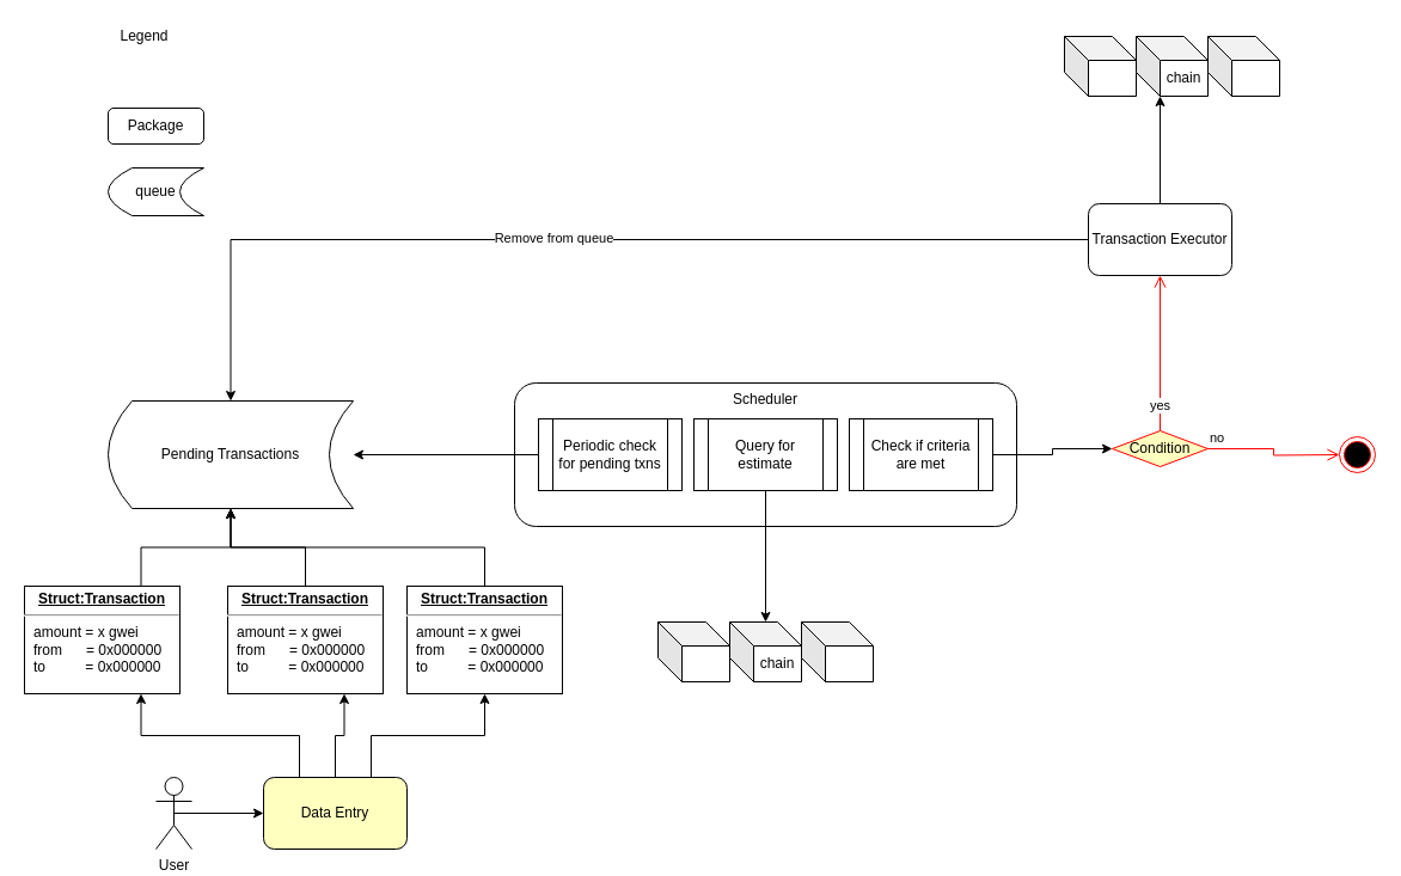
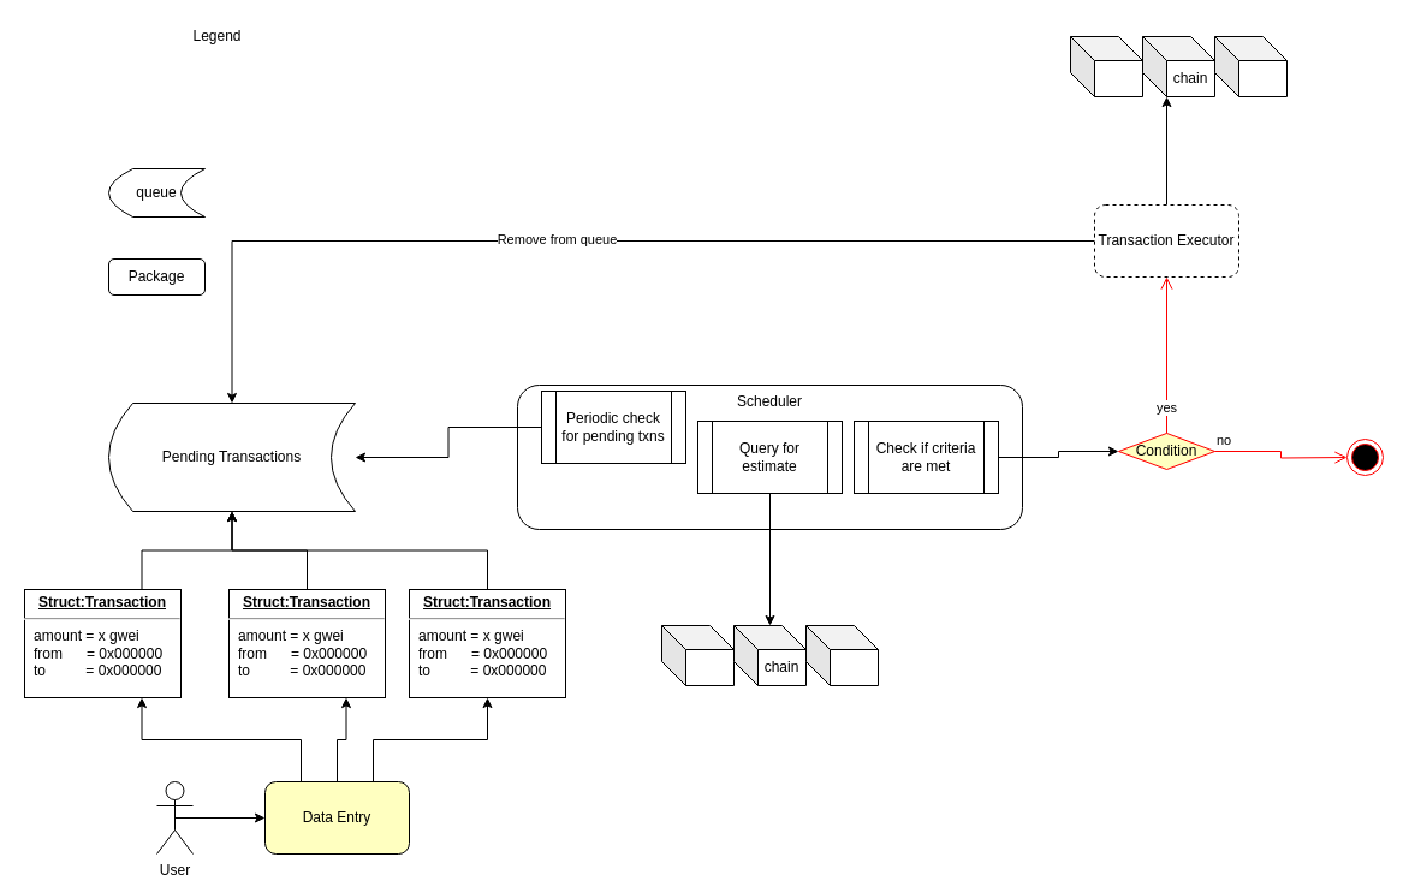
  <mxCell id="0" />
  <mxCell id="1" parent="0" />
  <mxCell id="2" value="Scheduler" style="rounded=1;whiteSpace=wrap;html=1;verticalAlign=top;" vertex="1" parent="1"><mxGeometry x="430" y="320" width="420" height="120" as="geometry" /></mxCell>
  <mxCell id="3" value="Pending Transactions" style="shape=dataStorage;whiteSpace=wrap;html=1;fixedSize=1;" vertex="1" parent="1"><mxGeometry x="90" y="335" width="205" height="90" as="geometry" /></mxCell>
  <mxCell id="4" style="edgeStyle=orthogonalEdgeStyle;rounded=0;orthogonalLoop=1;jettySize=auto;html=1;exitX=0.5;exitY=0;exitDx=0;exitDy=0;entryX=0;entryY=0;entryDx=20;entryDy=50;entryPerimeter=0;" edge="1" parent="1" source="7" target="12"><mxGeometry relative="1" as="geometry" /></mxCell>
  <mxCell id="5" style="edgeStyle=orthogonalEdgeStyle;rounded=0;orthogonalLoop=1;jettySize=auto;html=1;exitX=0;exitY=0.5;exitDx=0;exitDy=0;entryX=0.5;entryY=0;entryDx=0;entryDy=0;" edge="1" parent="1" source="7" target="3"><mxGeometry relative="1" as="geometry" /></mxCell>
  <mxCell id="6" value="Remove from queue" style="edgeLabel;html=1;align=center;verticalAlign=middle;resizable=0;points=[];" vertex="1" connectable="0" parent="5"><mxGeometry x="0.051" y="-2" relative="1" as="geometry"><mxPoint as="offset" /></mxGeometry></mxCell>
- <mxCell id="7" value="Transaction Executor" style="rounded=1;whiteSpace=wrap;html=1;" vertex="1" parent="1"><mxGeometry x="910" y="170" width="120" height="60" as="geometry" /></mxCell>
+ <mxCell id="7" value="Transaction Executor" style="rounded=1;whiteSpace=wrap;html=1;dashed=1;" vertex="1" parent="1"><mxGeometry x="910" y="170" width="120" height="60" as="geometry" /></mxCell>
  <mxCell id="8" style="edgeStyle=orthogonalEdgeStyle;rounded=0;orthogonalLoop=1;jettySize=auto;html=1;exitX=0.5;exitY=0.5;exitDx=0;exitDy=0;exitPerimeter=0;entryX=0;entryY=0.5;entryDx=0;entryDy=0;" edge="1" parent="1" source="9" target="19"><mxGeometry relative="1" as="geometry" /></mxCell>
  <mxCell id="9" value="User" style="shape=umlActor;verticalLabelPosition=bottom;verticalAlign=top;html=1;" vertex="1" parent="1"><mxGeometry x="130" y="650" width="30" height="60" as="geometry" /></mxCell>
  <mxCell id="10" value="" style="group" vertex="1" connectable="0" parent="1"><mxGeometry x="890" y="30" width="180" height="50" as="geometry" /></mxCell>
  <mxCell id="11" value="" style="shape=cube;whiteSpace=wrap;html=1;boundedLbl=1;backgroundOutline=1;darkOpacity=0.05;darkOpacity2=0.1;" vertex="1" parent="10"><mxGeometry width="60" height="50" as="geometry" /></mxCell>
  <mxCell id="12" value="chain" style="shape=cube;whiteSpace=wrap;html=1;boundedLbl=1;backgroundOutline=1;darkOpacity=0.05;darkOpacity2=0.1;" vertex="1" parent="10"><mxGeometry x="60" width="60" height="50" as="geometry" /></mxCell>
  <mxCell id="13" value="" style="shape=cube;whiteSpace=wrap;html=1;boundedLbl=1;backgroundOutline=1;darkOpacity=0.05;darkOpacity2=0.1;" vertex="1" parent="10"><mxGeometry x="120" width="60" height="50" as="geometry" /></mxCell>
  <mxCell id="14" style="edgeStyle=orthogonalEdgeStyle;rounded=0;orthogonalLoop=1;jettySize=auto;html=1;exitX=0.75;exitY=0;exitDx=0;exitDy=0;entryX=0.5;entryY=1;entryDx=0;entryDy=0;" edge="1" parent="1" source="15" target="3"><mxGeometry relative="1" as="geometry" /></mxCell>
  <mxCell id="15" value="&lt;p style=&quot;margin: 0px ; margin-top: 4px ; text-align: center ; text-decoration: underline&quot;&gt;&lt;b&gt;Struct:Transaction&lt;/b&gt;&lt;/p&gt;&lt;hr&gt;&lt;p style=&quot;margin: 0px ; margin-left: 8px&quot;&gt;amount = x gwei&lt;br&gt;from&amp;nbsp; &amp;nbsp; &amp;nbsp; = 0x000000&lt;br&gt;to&amp;nbsp; &amp;nbsp; &amp;nbsp; &amp;nbsp; &amp;nbsp; = 0x000000&lt;/p&gt;&lt;p style=&quot;margin: 0px ; margin-left: 8px&quot;&gt;&lt;br&gt;&lt;/p&gt;" style="verticalAlign=top;align=left;overflow=fill;fontSize=12;fontFamily=Helvetica;html=1;" vertex="1" parent="1"><mxGeometry x="20" y="490" width="130" height="90" as="geometry" /></mxCell>
  <mxCell id="16" style="edgeStyle=orthogonalEdgeStyle;rounded=0;orthogonalLoop=1;jettySize=auto;html=1;exitX=0.75;exitY=0;exitDx=0;exitDy=0;entryX=0.5;entryY=1;entryDx=0;entryDy=0;" edge="1" parent="1" source="19" target="23"><mxGeometry relative="1" as="geometry" /></mxCell>
  <mxCell id="17" style="edgeStyle=orthogonalEdgeStyle;rounded=0;orthogonalLoop=1;jettySize=auto;html=1;exitX=0.25;exitY=0;exitDx=0;exitDy=0;entryX=0.75;entryY=1;entryDx=0;entryDy=0;" edge="1" parent="1" source="19" target="15"><mxGeometry relative="1" as="geometry" /></mxCell>
  <mxCell id="18" style="edgeStyle=orthogonalEdgeStyle;rounded=0;orthogonalLoop=1;jettySize=auto;html=1;exitX=0.5;exitY=0;exitDx=0;exitDy=0;entryX=0.75;entryY=1;entryDx=0;entryDy=0;" edge="1" parent="1" source="19" target="21"><mxGeometry relative="1" as="geometry" /></mxCell>
  <mxCell id="19" value="Data Entry" style="rounded=1;whiteSpace=wrap;html=1;fillColor=#ffffc0;" vertex="1" parent="1"><mxGeometry x="220" y="650" width="120" height="60" as="geometry" /></mxCell>
  <mxCell id="20" style="edgeStyle=orthogonalEdgeStyle;rounded=0;orthogonalLoop=1;jettySize=auto;html=1;exitX=0.5;exitY=0;exitDx=0;exitDy=0;entryX=0.5;entryY=1;entryDx=0;entryDy=0;" edge="1" parent="1" source="21" target="3"><mxGeometry relative="1" as="geometry" /></mxCell>
  <mxCell id="21" value="&lt;p style=&quot;margin: 0px ; margin-top: 4px ; text-align: center ; text-decoration: underline&quot;&gt;&lt;b&gt;Struct:Transaction&lt;/b&gt;&lt;/p&gt;&lt;hr&gt;&lt;p style=&quot;margin: 0px ; margin-left: 8px&quot;&gt;amount = x gwei&lt;br&gt;from&amp;nbsp; &amp;nbsp; &amp;nbsp; = 0x000000&lt;br&gt;to&amp;nbsp; &amp;nbsp; &amp;nbsp; &amp;nbsp; &amp;nbsp; = 0x000000&lt;/p&gt;&lt;p style=&quot;margin: 0px ; margin-left: 8px&quot;&gt;&lt;br&gt;&lt;/p&gt;" style="verticalAlign=top;align=left;overflow=fill;fontSize=12;fontFamily=Helvetica;html=1;" vertex="1" parent="1"><mxGeometry x="190" y="490" width="130" height="90" as="geometry" /></mxCell>
  <mxCell id="22" style="edgeStyle=orthogonalEdgeStyle;rounded=0;orthogonalLoop=1;jettySize=auto;html=1;exitX=0.5;exitY=0;exitDx=0;exitDy=0;entryX=0.5;entryY=1;entryDx=0;entryDy=0;" edge="1" parent="1" source="23" target="3"><mxGeometry relative="1" as="geometry" /></mxCell>
  <mxCell id="23" value="&lt;p style=&quot;margin: 0px ; margin-top: 4px ; text-align: center ; text-decoration: underline&quot;&gt;&lt;b&gt;Struct:Transaction&lt;/b&gt;&lt;/p&gt;&lt;hr&gt;&lt;p style=&quot;margin: 0px ; margin-left: 8px&quot;&gt;amount = x gwei&lt;br&gt;from&amp;nbsp; &amp;nbsp; &amp;nbsp; = 0x000000&lt;br&gt;to&amp;nbsp; &amp;nbsp; &amp;nbsp; &amp;nbsp; &amp;nbsp; = 0x000000&lt;/p&gt;&lt;p style=&quot;margin: 0px ; margin-left: 8px&quot;&gt;&lt;br&gt;&lt;/p&gt;" style="verticalAlign=top;align=left;overflow=fill;fontSize=12;fontFamily=Helvetica;html=1;" vertex="1" parent="1"><mxGeometry x="340" y="490" width="130" height="90" as="geometry" /></mxCell>
  <mxCell id="24" value="" style="group" vertex="1" connectable="0" parent="1"><mxGeometry x="550" y="520" width="180" height="50" as="geometry" /></mxCell>
  <mxCell id="25" value="" style="shape=cube;whiteSpace=wrap;html=1;boundedLbl=1;backgroundOutline=1;darkOpacity=0.05;darkOpacity2=0.1;" vertex="1" parent="24"><mxGeometry width="60" height="50" as="geometry" /></mxCell>
  <mxCell id="26" value="chain" style="shape=cube;whiteSpace=wrap;html=1;boundedLbl=1;backgroundOutline=1;darkOpacity=0.05;darkOpacity2=0.1;" vertex="1" parent="24"><mxGeometry x="60" width="60" height="50" as="geometry" /></mxCell>
  <mxCell id="27" value="" style="shape=cube;whiteSpace=wrap;html=1;boundedLbl=1;backgroundOutline=1;darkOpacity=0.05;darkOpacity2=0.1;" vertex="1" parent="24"><mxGeometry x="120" width="60" height="50" as="geometry" /></mxCell>
  <mxCell id="28" style="edgeStyle=orthogonalEdgeStyle;rounded=0;orthogonalLoop=1;jettySize=auto;html=1;exitX=0;exitY=0.5;exitDx=0;exitDy=0;entryX=1;entryY=0.5;entryDx=0;entryDy=0;" edge="1" parent="1" source="29" target="3"><mxGeometry relative="1" as="geometry" /></mxCell>
- <mxCell id="29" value="Periodic check for pending txns" style="shape=process;whiteSpace=wrap;html=1;backgroundOutline=1;" vertex="1" parent="1"><mxGeometry x="450" y="350" width="120" height="60" as="geometry" /></mxCell>
+ <mxCell id="29" value="Periodic check for pending txns" style="shape=process;whiteSpace=wrap;html=1;backgroundOutline=1;" vertex="1" parent="1"><mxGeometry x="450" y="325" width="120" height="60" as="geometry" /></mxCell>
  <mxCell id="30" style="edgeStyle=orthogonalEdgeStyle;rounded=0;orthogonalLoop=1;jettySize=auto;html=1;exitX=0.5;exitY=1;exitDx=0;exitDy=0;entryX=0.5;entryY=0;entryDx=0;entryDy=0;entryPerimeter=0;" edge="1" parent="1" source="31" target="26"><mxGeometry relative="1" as="geometry" /></mxCell>
  <mxCell id="31" value="&lt;span&gt;Query for estimate&lt;/span&gt;" style="shape=process;whiteSpace=wrap;html=1;backgroundOutline=1;" vertex="1" parent="1"><mxGeometry x="580" y="350" width="120" height="60" as="geometry" /></mxCell>
  <mxCell id="32" style="edgeStyle=orthogonalEdgeStyle;rounded=0;orthogonalLoop=1;jettySize=auto;html=1;exitX=1;exitY=0.5;exitDx=0;exitDy=0;entryX=0;entryY=0.5;entryDx=0;entryDy=0;" edge="1" parent="1" source="33" target="36"><mxGeometry relative="1" as="geometry" /></mxCell>
  <mxCell id="33" value="Check if criteria are met" style="shape=process;whiteSpace=wrap;html=1;backgroundOutline=1;" vertex="1" parent="1"><mxGeometry x="710" y="350" width="120" height="60" as="geometry" /></mxCell>
- <mxCell id="34" value="Package" style="rounded=1;whiteSpace=wrap;html=1;" vertex="1" parent="1"><mxGeometry x="90" y="90" width="80" height="30" as="geometry" /></mxCell>
- <mxCell id="35" value="Legend" style="text;html=1;align=center;verticalAlign=middle;resizable=0;points=[];autosize=1;strokeColor=none;fillColor=none;" vertex="1" parent="1"><mxGeometry x="90" y="20" width="60" height="20" as="geometry" /></mxCell>
+ <mxCell id="34" value="Package" style="rounded=1;whiteSpace=wrap;html=1;" vertex="1" parent="1"><mxGeometry x="90" y="215" width="80" height="30" as="geometry" /></mxCell>
+ <mxCell id="35" value="Legend" style="text;html=1;align=center;verticalAlign=middle;resizable=0;points=[];autosize=1;strokeColor=none;fillColor=none;" vertex="1" parent="1"><mxGeometry x="150" y="20" width="60" height="20" as="geometry" /></mxCell>
  <mxCell id="36" value="Condition" style="rhombus;whiteSpace=wrap;html=1;fillColor=#ffffc0;strokeColor=#ff0000;" vertex="1" parent="1"><mxGeometry x="930" y="360" width="80" height="30" as="geometry" /></mxCell>
  <mxCell id="37" value="no" style="edgeStyle=orthogonalEdgeStyle;html=1;align=left;verticalAlign=bottom;endArrow=open;endSize=8;strokeColor=#ff0000;rounded=0;" edge="1" source="36" parent="1"><mxGeometry x="-1" relative="1" as="geometry"><mxPoint x="1120" y="380" as="targetPoint" /></mxGeometry></mxCell>
  <mxCell id="38" value="yes" style="edgeStyle=orthogonalEdgeStyle;html=1;align=left;verticalAlign=bottom;endArrow=open;endSize=8;strokeColor=#ff0000;rounded=0;exitX=0.5;exitY=0;exitDx=0;exitDy=0;entryX=0.5;entryY=1;entryDx=0;entryDy=0;" edge="1" parent="1" source="36" target="7"><mxGeometry x="-0.818" y="10" relative="1" as="geometry"><mxPoint x="1070" y="320" as="targetPoint" /><mxPoint x="960" y="320" as="sourcePoint" /><mxPoint as="offset" /></mxGeometry></mxCell>
  <mxCell id="39" value="" style="ellipse;html=1;shape=endState;fillColor=#000000;strokeColor=#ff0000;" vertex="1" parent="1"><mxGeometry x="1120" y="365" width="30" height="30" as="geometry" /></mxCell>
  <mxCell id="40" value="queue" style="shape=dataStorage;whiteSpace=wrap;html=1;fixedSize=1;" vertex="1" parent="1"><mxGeometry x="90" y="140" width="80" height="40" as="geometry" /></mxCell>
